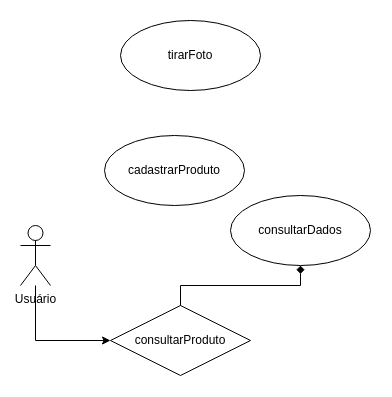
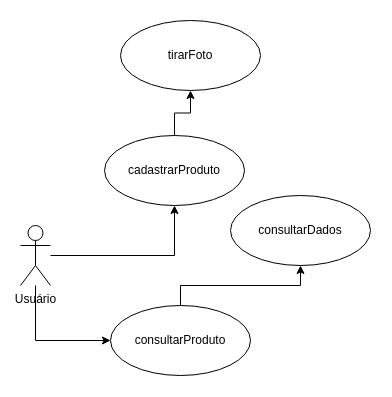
  <mxCell id="0" />
  <mxCell id="1" parent="0" />
+ <mxCell id="2" style="edgeStyle=orthogonalEdgeStyle;rounded=0;orthogonalLoop=1;jettySize=auto;html=1;" edge="1" parent="1" source="4" target="6"><mxGeometry relative="1" as="geometry" /></mxCell>
  <mxCell id="3" style="edgeStyle=orthogonalEdgeStyle;rounded=0;orthogonalLoop=1;jettySize=auto;html=1;entryX=0;entryY=0.5;entryDx=0;entryDy=0;" edge="1" parent="1" source="4" target="9"><mxGeometry relative="1" as="geometry"><Array as="points"><mxPoint x="35" y="340" /></Array></mxGeometry></mxCell>
  <mxCell id="4" value="Usuário" style="shape=umlActor;verticalLabelPosition=bottom;verticalAlign=top;html=1;" vertex="1" parent="1"><mxGeometry x="20" y="225" width="30" height="60" as="geometry" /></mxCell>
+ <mxCell id="5" style="edgeStyle=orthogonalEdgeStyle;rounded=0;orthogonalLoop=1;jettySize=auto;html=1;entryX=0.5;entryY=1;entryDx=0;entryDy=0;" edge="1" parent="1" source="6" target="7"><mxGeometry relative="1" as="geometry" /></mxCell>
  <mxCell id="6" value="cadastrarProduto" style="ellipse;whiteSpace=wrap;html=1;" vertex="1" parent="1"><mxGeometry x="104" y="135" width="140" height="70" as="geometry" /></mxCell>
  <mxCell id="7" value="tirarFoto" style="ellipse;whiteSpace=wrap;html=1;" vertex="1" parent="1"><mxGeometry x="120" y="20" width="140" height="70" as="geometry" /></mxCell>
- <mxCell id="8" style="edgeStyle=orthogonalEdgeStyle;rounded=0;orthogonalLoop=1;jettySize=auto;html=1;endArrow=diamond;" edge="1" parent="1" source="9" target="10"><mxGeometry relative="1" as="geometry" /></mxCell>
- <mxCell id="9" value="consultarProduto" style="rhombus;whiteSpace=wrap;html=1;" vertex="1" parent="1"><mxGeometry x="110" y="305" width="140" height="70" as="geometry" /></mxCell>
+ <mxCell id="8" style="edgeStyle=orthogonalEdgeStyle;rounded=0;orthogonalLoop=1;jettySize=auto;html=1;" edge="1" parent="1" source="9" target="10"><mxGeometry relative="1" as="geometry" /></mxCell>
+ <mxCell id="9" value="consultarProduto" style="ellipse;whiteSpace=wrap;html=1;" vertex="1" parent="1"><mxGeometry x="110" y="305" width="140" height="70" as="geometry" /></mxCell>
  <mxCell id="10" value="consultarDados" style="ellipse;whiteSpace=wrap;html=1;" vertex="1" parent="1"><mxGeometry x="230" y="195" width="140" height="70" as="geometry" /></mxCell>
